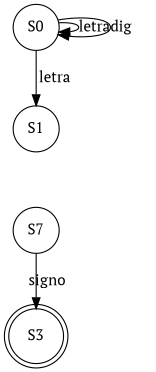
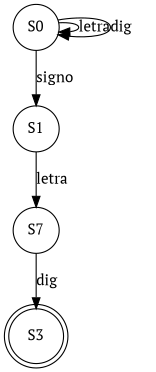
  digraph {
    fontname="PT Serif"
    forcelabels=true
    rankdir=TB
    node [fontname="PT Serif" shape=circle]
    edge [fontname="PT Serif"]
    n1 [label=S0]
    n2 [label=S1]
    n3 [label=S7]
    n4 [label=S3 shape=doublecircle]
    n1 -> n1 [label=letra]
    n1 -> n1 [label=dig]
-   n1 -> n2 [label=letra]
-   n3 -> n4 [label=signo]
+   n1 -> n2 [label=signo]
+   n2 -> n3 [label=letra]
+   n3 -> n4 [label=dig]
  }
